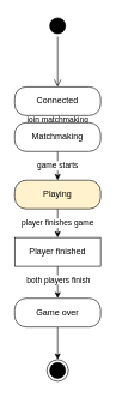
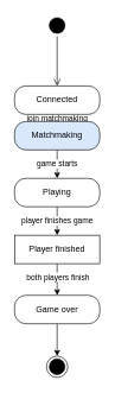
  <mxCell id="0" />
  <mxCell id="1" parent="0" />
  <mxCell id="2" value="`````" style="ellipse;html=1;shape=startState;fillColor=#000000;" vertex="1" parent="1"><mxGeometry x="65" y="20" width="30" height="30" as="geometry" /></mxCell>
  <mxCell id="3" value="" style="edgeStyle=orthogonalEdgeStyle;html=1;verticalAlign=bottom;endArrow=open;endSize=8;entryX=0.5;entryY=0;entryDx=0;entryDy=0;" edge="1" source="2" parent="1" target="7"><mxGeometry relative="1" as="geometry"><mxPoint x="-45" y="160" as="targetPoint" /></mxGeometry></mxCell>
  <mxCell id="4" value="" style="ellipse;html=1;shape=endState;fillColor=#000000;" vertex="1" parent="1"><mxGeometry x="65" y="500" width="30" height="30" as="geometry" /></mxCell>
  <mxCell id="5" style="edgeStyle=none;html=1;exitX=0.5;exitY=1;exitDx=0;exitDy=0;entryX=0.5;entryY=0;entryDx=0;entryDy=0;" edge="1" parent="1" source="7" target="9"><mxGeometry relative="1" as="geometry" /></mxCell>
  <mxCell id="6" value="join matchmaking" style="edgeLabel;html=1;align=center;verticalAlign=middle;resizable=0;points=[];" vertex="1" connectable="0" parent="5"><mxGeometry x="0.032" y="-1" relative="1" as="geometry"><mxPoint as="offset" /></mxGeometry></mxCell>
  <mxCell id="7" value="Connected" style="rounded=1;whiteSpace=wrap;html=1;arcSize=40;fontColor=#000000;fillColor=#FFFFFF;" vertex="1" parent="1"><mxGeometry x="20" y="120" width="120" height="40" as="geometry" /></mxCell>
  <mxCell id="8" value="game starts" style="edgeStyle=none;html=1;exitX=0.5;exitY=1;exitDx=0;exitDy=0;" edge="1" parent="1" source="9" target="11"><mxGeometry relative="1" as="geometry"><mxPoint x="100" y="260" as="targetPoint" /></mxGeometry></mxCell>
- <mxCell id="9" value="Matchmaking" style="rounded=1;whiteSpace=wrap;html=1;arcSize=40;fontColor=#000000;fillColor=#FFFFFF;" vertex="1" parent="1"><mxGeometry x="20" y="170" width="120" height="40" as="geometry" /></mxCell>
+ <mxCell id="9" value="Matchmaking" style="rounded=1;whiteSpace=wrap;html=1;arcSize=40;fontColor=#000000;fillColor=#dae8fc;" vertex="1" parent="1"><mxGeometry x="20" y="170" width="120" height="40" as="geometry" /></mxCell>
  <mxCell id="10" value="player finishes game" style="edgeStyle=none;html=1;exitX=0.5;exitY=1;exitDx=0;exitDy=0;entryX=0.5;entryY=0;entryDx=0;entryDy=0;" edge="1" parent="1" source="11" target="14"><mxGeometry relative="1" as="geometry" /></mxCell>
- <mxCell id="11" value="Playing" style="rounded=1;whiteSpace=wrap;html=1;arcSize=40;fontColor=#000000;fillColor=#fff2cc;" vertex="1" parent="1"><mxGeometry x="20" y="250" width="120" height="40" as="geometry" /></mxCell>
+ <mxCell id="11" value="Playing" style="rounded=1;whiteSpace=wrap;html=1;arcSize=40;fontColor=#000000;fillColor=#FFFFFF;" vertex="1" parent="1"><mxGeometry x="20" y="250" width="120" height="40" as="geometry" /></mxCell>
  <mxCell id="12" style="edgeStyle=none;html=1;exitX=0.5;exitY=1;exitDx=0;exitDy=0;" edge="1" parent="1" source="14" target="16"><mxGeometry relative="1" as="geometry"><mxPoint x="520" y="85" as="targetPoint" /></mxGeometry></mxCell>
  <mxCell id="13" value="both players finish" style="edgeLabel;html=1;align=center;verticalAlign=middle;resizable=0;points=[];" vertex="1" connectable="0" parent="12"><mxGeometry x="-0.204" relative="1" as="geometry"><mxPoint as="offset" /></mxGeometry></mxCell>
  <mxCell id="14" value="Player finished" style="whiteSpace=wrap;html=1;arcSize=40;fontColor=#000000;fillColor=#FFFFFF;rounded=0;" vertex="1" parent="1"><mxGeometry x="20" y="330" width="120" height="40" as="geometry" /></mxCell>
  <mxCell id="15" style="edgeStyle=none;html=1;exitX=0.5;exitY=1;exitDx=0;exitDy=0;entryX=0.5;entryY=0;entryDx=0;entryDy=0;" edge="1" parent="1" source="16" target="4"><mxGeometry relative="1" as="geometry" /></mxCell>
  <mxCell id="16" value="Game over" style="rounded=1;whiteSpace=wrap;html=1;arcSize=40;fontColor=#000000;fillColor=#FFFFFF;" vertex="1" parent="1"><mxGeometry x="20" y="414.5" width="120" height="40" as="geometry" /></mxCell>
